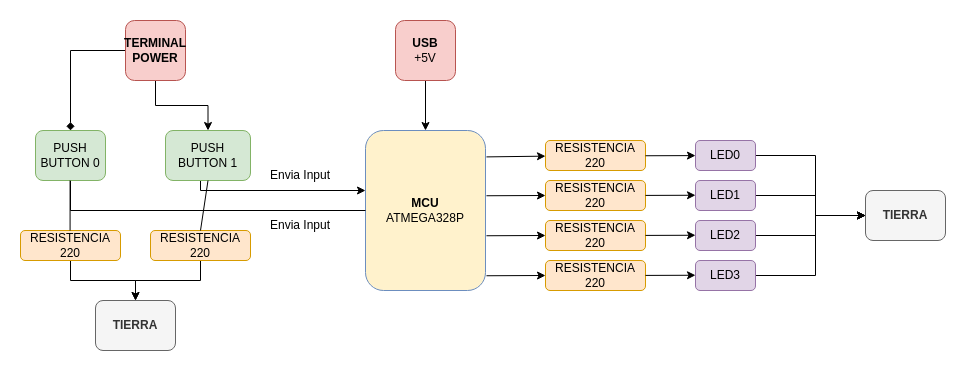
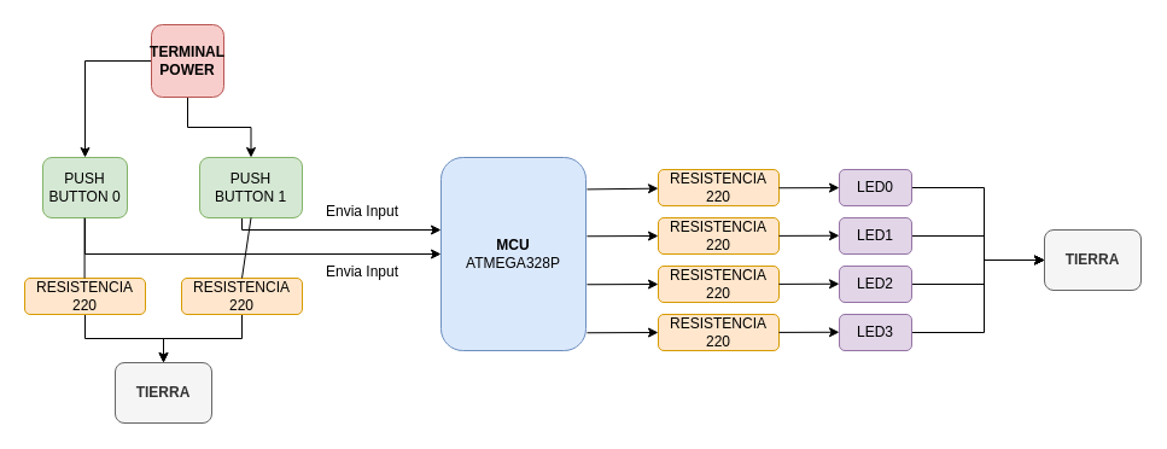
  <mxCell id="0" />
  <mxCell id="1" parent="0" />
- <mxCell id="2" style="edgeStyle=orthogonalEdgeStyle;rounded=0;orthogonalLoop=1;jettySize=auto;html=1;exitX=0.5;exitY=1;exitDx=0;exitDy=0;entryX=0.5;entryY=0;entryDx=0;entryDy=0;" parent="1" source="3" target="4" edge="1"><mxGeometry relative="1" as="geometry" /></mxCell>
- <mxCell id="3" value="&lt;b&gt;USB&lt;/b&gt;&lt;br&gt;+5V" style="rounded=1;whiteSpace=wrap;html=1;fillColor=#f8cecc;strokeColor=#b85450;" parent="1" vertex="1"><mxGeometry x="395" y="20" width="60" height="60" as="geometry" /></mxCell>
- <mxCell id="4" value="&lt;b&gt;MCU&lt;/b&gt;&lt;br&gt;ATMEGA328P" style="rounded=1;whiteSpace=wrap;html=1;fillColor=#fff2cc;strokeColor=#6c8ebf;" parent="1" vertex="1"><mxGeometry x="365" y="130" width="120" height="160" as="geometry" /></mxCell>
+ <mxCell id="4" value="&lt;b&gt;MCU&lt;/b&gt;&lt;br&gt;ATMEGA328P" style="rounded=1;whiteSpace=wrap;html=1;fillColor=#dae8fc;strokeColor=#6c8ebf;" parent="1" vertex="1"><mxGeometry x="365" y="130" width="120" height="160" as="geometry" /></mxCell>
  <mxCell id="5" style="edgeStyle=orthogonalEdgeStyle;rounded=0;orthogonalLoop=1;jettySize=auto;html=1;entryX=0;entryY=0.5;entryDx=0;entryDy=0;" parent="1" source="6" edge="1"><mxGeometry relative="1" as="geometry"><mxPoint x="865" y="215" as="targetPoint" /><Array as="points"><mxPoint x="815" y="155" /><mxPoint x="815" y="215" /></Array></mxGeometry></mxCell>
  <mxCell id="6" value="LED0" style="text;html=1;strokeColor=#9673a6;fillColor=#e1d5e7;align=center;verticalAlign=middle;whiteSpace=wrap;rounded=1;" parent="1" vertex="1"><mxGeometry x="695" y="140" width="60" height="30" as="geometry" /></mxCell>
  <mxCell id="7" style="edgeStyle=orthogonalEdgeStyle;rounded=0;orthogonalLoop=1;jettySize=auto;html=1;entryX=0;entryY=0.5;entryDx=0;entryDy=0;" parent="1" source="8" edge="1"><mxGeometry relative="1" as="geometry"><mxPoint x="865" y="215" as="targetPoint" /><Array as="points"><mxPoint x="815" y="195" /><mxPoint x="815" y="215" /></Array></mxGeometry></mxCell>
  <mxCell id="8" value="LED1" style="text;html=1;strokeColor=#9673a6;fillColor=#e1d5e7;align=center;verticalAlign=middle;whiteSpace=wrap;rounded=1;" parent="1" vertex="1"><mxGeometry x="695" y="180" width="60" height="30" as="geometry" /></mxCell>
  <mxCell id="9" style="edgeStyle=orthogonalEdgeStyle;rounded=0;orthogonalLoop=1;jettySize=auto;html=1;entryX=0;entryY=0.5;entryDx=0;entryDy=0;" parent="1" source="10" edge="1"><mxGeometry relative="1" as="geometry"><mxPoint x="865" y="215" as="targetPoint" /><Array as="points"><mxPoint x="815" y="235" /><mxPoint x="815" y="215" /></Array></mxGeometry></mxCell>
  <mxCell id="10" value="LED2" style="text;html=1;strokeColor=#9673a6;fillColor=#e1d5e7;align=center;verticalAlign=middle;whiteSpace=wrap;rounded=1;" parent="1" vertex="1"><mxGeometry x="695" y="220" width="60" height="30" as="geometry" /></mxCell>
  <mxCell id="11" style="edgeStyle=orthogonalEdgeStyle;rounded=0;orthogonalLoop=1;jettySize=auto;html=1;entryX=0;entryY=0.5;entryDx=0;entryDy=0;" parent="1" source="12" target="25" edge="1"><mxGeometry relative="1" as="geometry"><mxPoint x="865" y="215" as="targetPoint" /><Array as="points"><mxPoint x="815" y="275" /><mxPoint x="815" y="215" /></Array></mxGeometry></mxCell>
  <mxCell id="12" value="LED3" style="text;html=1;strokeColor=#9673a6;fillColor=#e1d5e7;align=center;verticalAlign=middle;whiteSpace=wrap;rounded=1;" parent="1" vertex="1"><mxGeometry x="695" y="260" width="60" height="30" as="geometry" /></mxCell>
  <mxCell id="13" value="RESISTENCIA 220" style="text;html=1;strokeColor=#d79b00;fillColor=#ffe6cc;align=center;verticalAlign=middle;whiteSpace=wrap;rounded=1;" parent="1" vertex="1"><mxGeometry x="545" y="140" width="100" height="30" as="geometry" /></mxCell>
  <mxCell id="14" value="" style="endArrow=classic;html=1;rounded=0;exitX=1.008;exitY=0.165;exitDx=0;exitDy=0;exitPerimeter=0;" parent="1" source="4" target="13" edge="1"><mxGeometry width="50" height="50" relative="1" as="geometry"><mxPoint x="485" y="190" as="sourcePoint" /><mxPoint x="535" y="140" as="targetPoint" /></mxGeometry></mxCell>
  <mxCell id="15" value="RESISTENCIA 220" style="text;html=1;strokeColor=#d79b00;fillColor=#ffe6cc;align=center;verticalAlign=middle;whiteSpace=wrap;rounded=1;" parent="1" vertex="1"><mxGeometry x="545" y="180" width="100" height="30" as="geometry" /></mxCell>
  <mxCell id="16" value="RESISTENCIA 220" style="text;html=1;strokeColor=#d79b00;fillColor=#ffe6cc;align=center;verticalAlign=middle;whiteSpace=wrap;rounded=1;" parent="1" vertex="1"><mxGeometry x="545" y="220" width="100" height="30" as="geometry" /></mxCell>
  <mxCell id="17" value="RESISTENCIA 220" style="text;html=1;strokeColor=#d79b00;fillColor=#ffe6cc;align=center;verticalAlign=middle;whiteSpace=wrap;rounded=1;" parent="1" vertex="1"><mxGeometry x="545" y="260" width="100" height="30" as="geometry" /></mxCell>
  <mxCell id="18" value="" style="endArrow=classic;html=1;rounded=0;exitX=1.008;exitY=0.165;exitDx=0;exitDy=0;exitPerimeter=0;" parent="1" target="6" edge="1"><mxGeometry width="50" height="50" relative="1" as="geometry"><mxPoint x="645" y="155.26" as="sourcePoint" /><mxPoint x="674.04" y="154.746" as="targetPoint" /></mxGeometry></mxCell>
  <mxCell id="19" value="" style="endArrow=classic;html=1;rounded=0;exitX=1.008;exitY=0.165;exitDx=0;exitDy=0;exitPerimeter=0;" parent="1" edge="1"><mxGeometry width="50" height="50" relative="1" as="geometry"><mxPoint x="645" y="194.92" as="sourcePoint" /><mxPoint x="695" y="194.758" as="targetPoint" /></mxGeometry></mxCell>
  <mxCell id="20" value="" style="endArrow=classic;html=1;rounded=0;exitX=1.008;exitY=0.165;exitDx=0;exitDy=0;exitPerimeter=0;" parent="1" edge="1"><mxGeometry width="50" height="50" relative="1" as="geometry"><mxPoint x="645" y="234.92" as="sourcePoint" /><mxPoint x="695" y="234.758" as="targetPoint" /></mxGeometry></mxCell>
  <mxCell id="21" value="" style="endArrow=classic;html=1;rounded=0;exitX=1.008;exitY=0.165;exitDx=0;exitDy=0;exitPerimeter=0;" parent="1" edge="1"><mxGeometry width="50" height="50" relative="1" as="geometry"><mxPoint x="645" y="274.92" as="sourcePoint" /><mxPoint x="695" y="274.758" as="targetPoint" /></mxGeometry></mxCell>
  <mxCell id="22" value="" style="endArrow=classic;html=1;rounded=0;exitX=1.008;exitY=0.165;exitDx=0;exitDy=0;exitPerimeter=0;entryX=0;entryY=0.5;entryDx=0;entryDy=0;" parent="1" target="15" edge="1"><mxGeometry width="50" height="50" relative="1" as="geometry"><mxPoint x="485.96" y="195.26" as="sourcePoint" /><mxPoint x="515" y="194.746" as="targetPoint" /></mxGeometry></mxCell>
  <mxCell id="23" value="" style="endArrow=classic;html=1;rounded=0;exitX=1.008;exitY=0.165;exitDx=0;exitDy=0;exitPerimeter=0;entryX=0;entryY=0.5;entryDx=0;entryDy=0;" parent="1" target="16" edge="1"><mxGeometry width="50" height="50" relative="1" as="geometry"><mxPoint x="485.96" y="235.26" as="sourcePoint" /><mxPoint x="515" y="234.746" as="targetPoint" /></mxGeometry></mxCell>
  <mxCell id="24" value="" style="endArrow=classic;html=1;rounded=0;exitX=1.008;exitY=0.165;exitDx=0;exitDy=0;exitPerimeter=0;entryX=0;entryY=0.5;entryDx=0;entryDy=0;" parent="1" target="17" edge="1"><mxGeometry width="50" height="50" relative="1" as="geometry"><mxPoint x="485.96" y="275.26" as="sourcePoint" /><mxPoint x="515" y="274.746" as="targetPoint" /></mxGeometry></mxCell>
  <mxCell id="25" value="&lt;b&gt;TIERRA&lt;/b&gt;" style="rounded=1;whiteSpace=wrap;html=1;fillColor=#f5f5f5;strokeColor=#666666;fontColor=#333333;" parent="1" vertex="1"><mxGeometry x="865" y="190" width="80" height="50" as="geometry" /></mxCell>
- <mxCell id="26" style="edgeStyle=orthogonalEdgeStyle;rounded=0;orthogonalLoop=1;jettySize=auto;html=1;entryX=0.5;entryY=0;entryDx=0;entryDy=0;endArrow=diamond;" parent="1" source="28" target="30" edge="1"><mxGeometry relative="1" as="geometry" /></mxCell>
+ <mxCell id="26" style="edgeStyle=orthogonalEdgeStyle;rounded=0;orthogonalLoop=1;jettySize=auto;html=1;entryX=0.5;entryY=0;entryDx=0;entryDy=0;" parent="1" source="28" target="30" edge="1"><mxGeometry relative="1" as="geometry" /></mxCell>
  <mxCell id="27" style="edgeStyle=orthogonalEdgeStyle;rounded=0;orthogonalLoop=1;jettySize=auto;html=1;entryX=0.5;entryY=0;entryDx=0;entryDy=0;" parent="1" source="28" target="32" edge="1"><mxGeometry relative="1" as="geometry" /></mxCell>
  <mxCell id="28" value="&lt;b&gt;TERMINAL POWER&lt;/b&gt;" style="rounded=1;whiteSpace=wrap;html=1;fillColor=#f8cecc;strokeColor=#b85450;" parent="1" vertex="1"><mxGeometry x="125" y="20" width="60" height="60" as="geometry" /></mxCell>
- <mxCell id="29" style="edgeStyle=orthogonalEdgeStyle;rounded=0;orthogonalLoop=1;jettySize=auto;html=1;entryX=0;entryY=0.5;entryDx=0;entryDy=0;endArrow=none;" parent="1" source="30" target="4" edge="1"><mxGeometry relative="1" as="geometry"><Array as="points"><mxPoint x="70" y="210" /></Array></mxGeometry></mxCell>
+ <mxCell id="29" style="edgeStyle=orthogonalEdgeStyle;rounded=0;orthogonalLoop=1;jettySize=auto;html=1;entryX=0;entryY=0.5;entryDx=0;entryDy=0;" parent="1" source="30" target="4" edge="1"><mxGeometry relative="1" as="geometry"><Array as="points"><mxPoint x="70" y="210" /></Array></mxGeometry></mxCell>
  <mxCell id="30" value="PUSH BUTTON 0" style="rounded=1;whiteSpace=wrap;html=1;fillColor=#d5e8d4;strokeColor=#82b366;" parent="1" vertex="1"><mxGeometry x="35" y="130" width="70" height="50" as="geometry" /></mxCell>
  <mxCell id="31" style="edgeStyle=orthogonalEdgeStyle;rounded=0;orthogonalLoop=1;jettySize=auto;html=1;" parent="1" source="32" edge="1"><mxGeometry relative="1" as="geometry"><mxPoint x="365" y="190" as="targetPoint" /><Array as="points"><mxPoint x="200" y="190" /><mxPoint x="362" y="190" /></Array></mxGeometry></mxCell>
  <mxCell id="32" value="PUSH BUTTON 1" style="rounded=1;whiteSpace=wrap;html=1;fillColor=#d5e8d4;strokeColor=#82b366;" parent="1" vertex="1"><mxGeometry x="165" y="130" width="85" height="50" as="geometry" /></mxCell>
  <mxCell id="33" value="&lt;b&gt;TIERRA&lt;/b&gt;" style="rounded=1;whiteSpace=wrap;html=1;fillColor=#f5f5f5;strokeColor=#666666;fontColor=#333333;" parent="1" vertex="1"><mxGeometry x="95" y="300" width="80" height="50" as="geometry" /></mxCell>
  <mxCell id="34" style="edgeStyle=orthogonalEdgeStyle;rounded=0;orthogonalLoop=1;jettySize=auto;html=1;entryX=0.5;entryY=0;entryDx=0;entryDy=0;" parent="1" source="35" target="33" edge="1"><mxGeometry relative="1" as="geometry" /></mxCell>
  <mxCell id="35" value="RESISTENCIA 220" style="text;html=1;strokeColor=#d79b00;fillColor=#ffe6cc;align=center;verticalAlign=middle;whiteSpace=wrap;rounded=1;" parent="1" vertex="1"><mxGeometry x="20" y="230" width="100" height="30" as="geometry" /></mxCell>
  <mxCell id="36" style="edgeStyle=orthogonalEdgeStyle;rounded=0;orthogonalLoop=1;jettySize=auto;html=1;" parent="1" source="37" edge="1"><mxGeometry relative="1" as="geometry"><mxPoint x="135" y="300" as="targetPoint" /><Array as="points"><mxPoint x="200" y="280" /><mxPoint x="135" y="280" /></Array></mxGeometry></mxCell>
  <mxCell id="37" value="RESISTENCIA 220" style="text;html=1;strokeColor=#d79b00;fillColor=#ffe6cc;align=center;verticalAlign=middle;whiteSpace=wrap;rounded=1;" parent="1" vertex="1"><mxGeometry x="150" y="230" width="100" height="30" as="geometry" /></mxCell>
  <mxCell id="38" value="" style="endArrow=none;html=1;rounded=0;exitX=0.5;exitY=0;exitDx=0;exitDy=0;entryX=0.5;entryY=1;entryDx=0;entryDy=0;" parent="1" source="37" target="32" edge="1"><mxGeometry width="50" height="50" relative="1" as="geometry"><mxPoint x="195" y="230" as="sourcePoint" /><mxPoint x="245" y="180" as="targetPoint" /></mxGeometry></mxCell>
  <mxCell id="39" value="" style="endArrow=none;html=1;rounded=0;exitX=0.5;exitY=0;exitDx=0;exitDy=0;entryX=0.5;entryY=1;entryDx=0;entryDy=0;" parent="1" edge="1"><mxGeometry width="50" height="50" relative="1" as="geometry"><mxPoint x="69.58" y="230" as="sourcePoint" /><mxPoint x="69.58" y="180" as="targetPoint" /></mxGeometry></mxCell>
  <mxCell id="40" value="Envia Input" style="text;html=1;strokeColor=none;fillColor=none;align=center;verticalAlign=middle;whiteSpace=wrap;rounded=0;" parent="1" vertex="1"><mxGeometry x="260" y="160" width="80" height="30" as="geometry" /></mxCell>
  <mxCell id="41" value="Envia Input" style="text;html=1;strokeColor=none;fillColor=none;align=center;verticalAlign=middle;whiteSpace=wrap;rounded=0;" parent="1" vertex="1"><mxGeometry x="260" y="210" width="80" height="30" as="geometry" /></mxCell>
